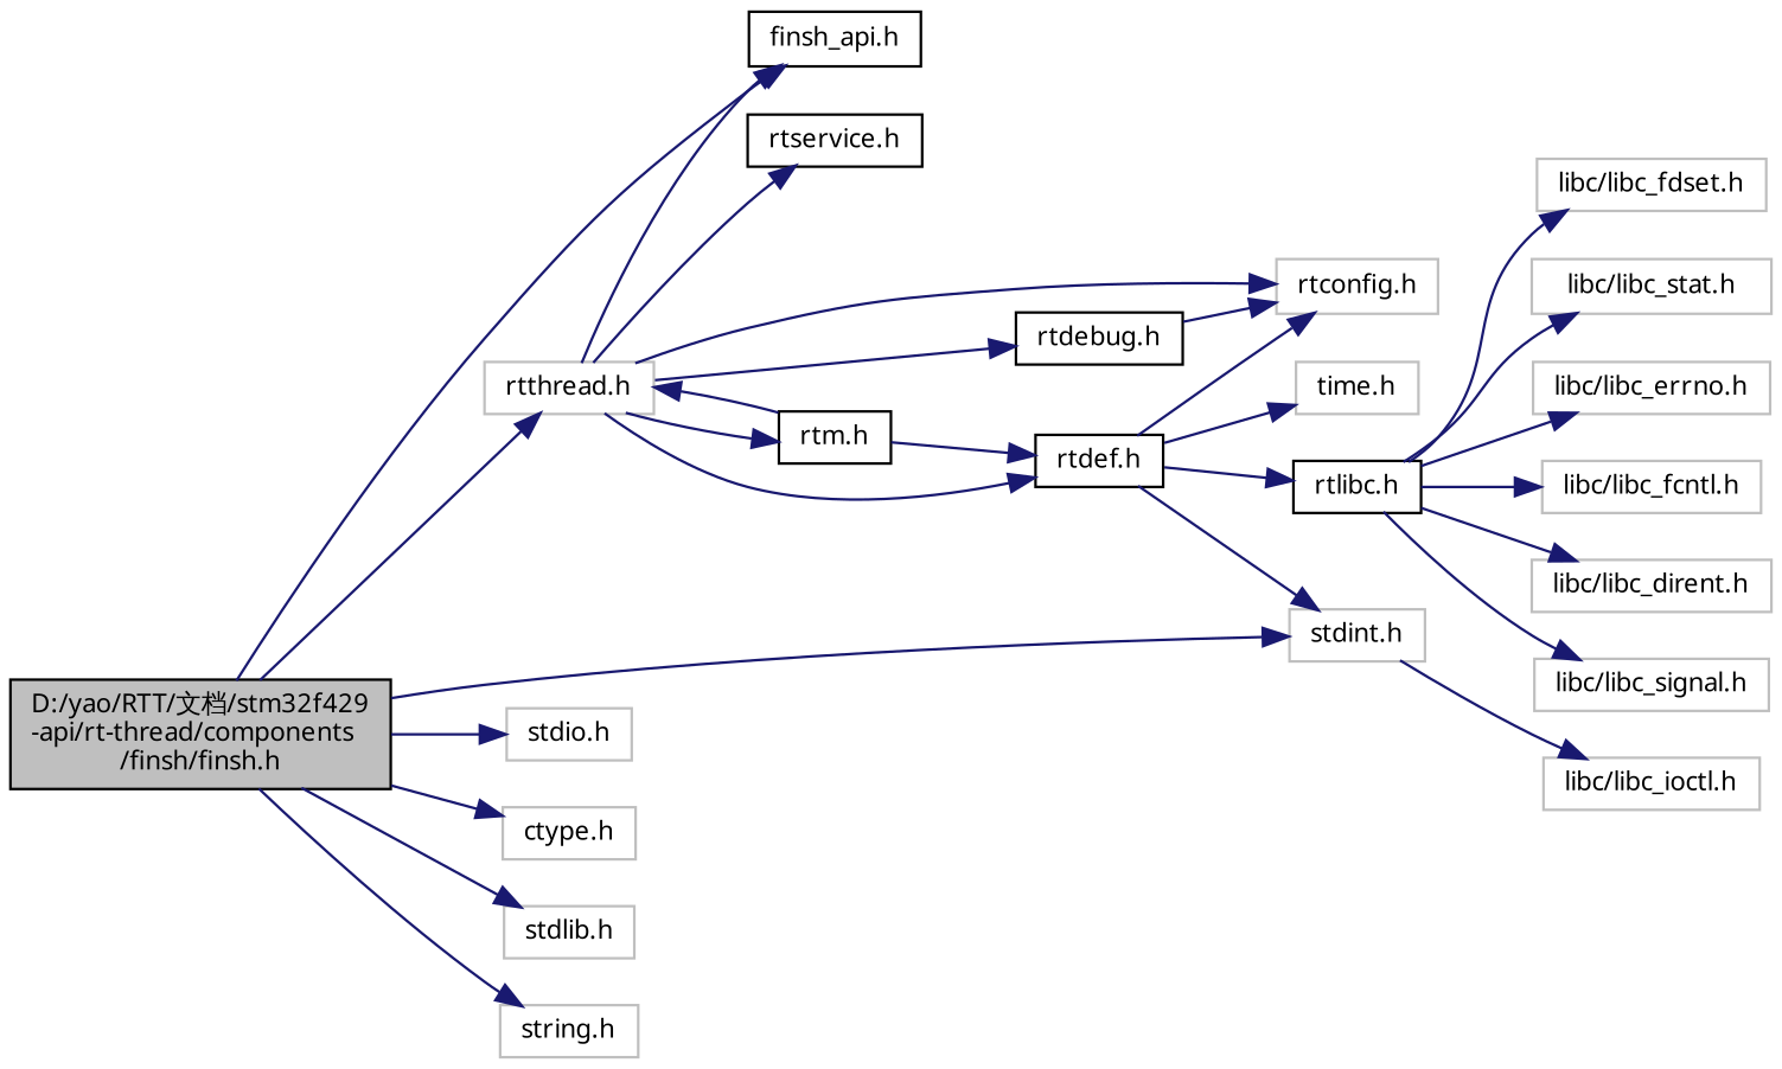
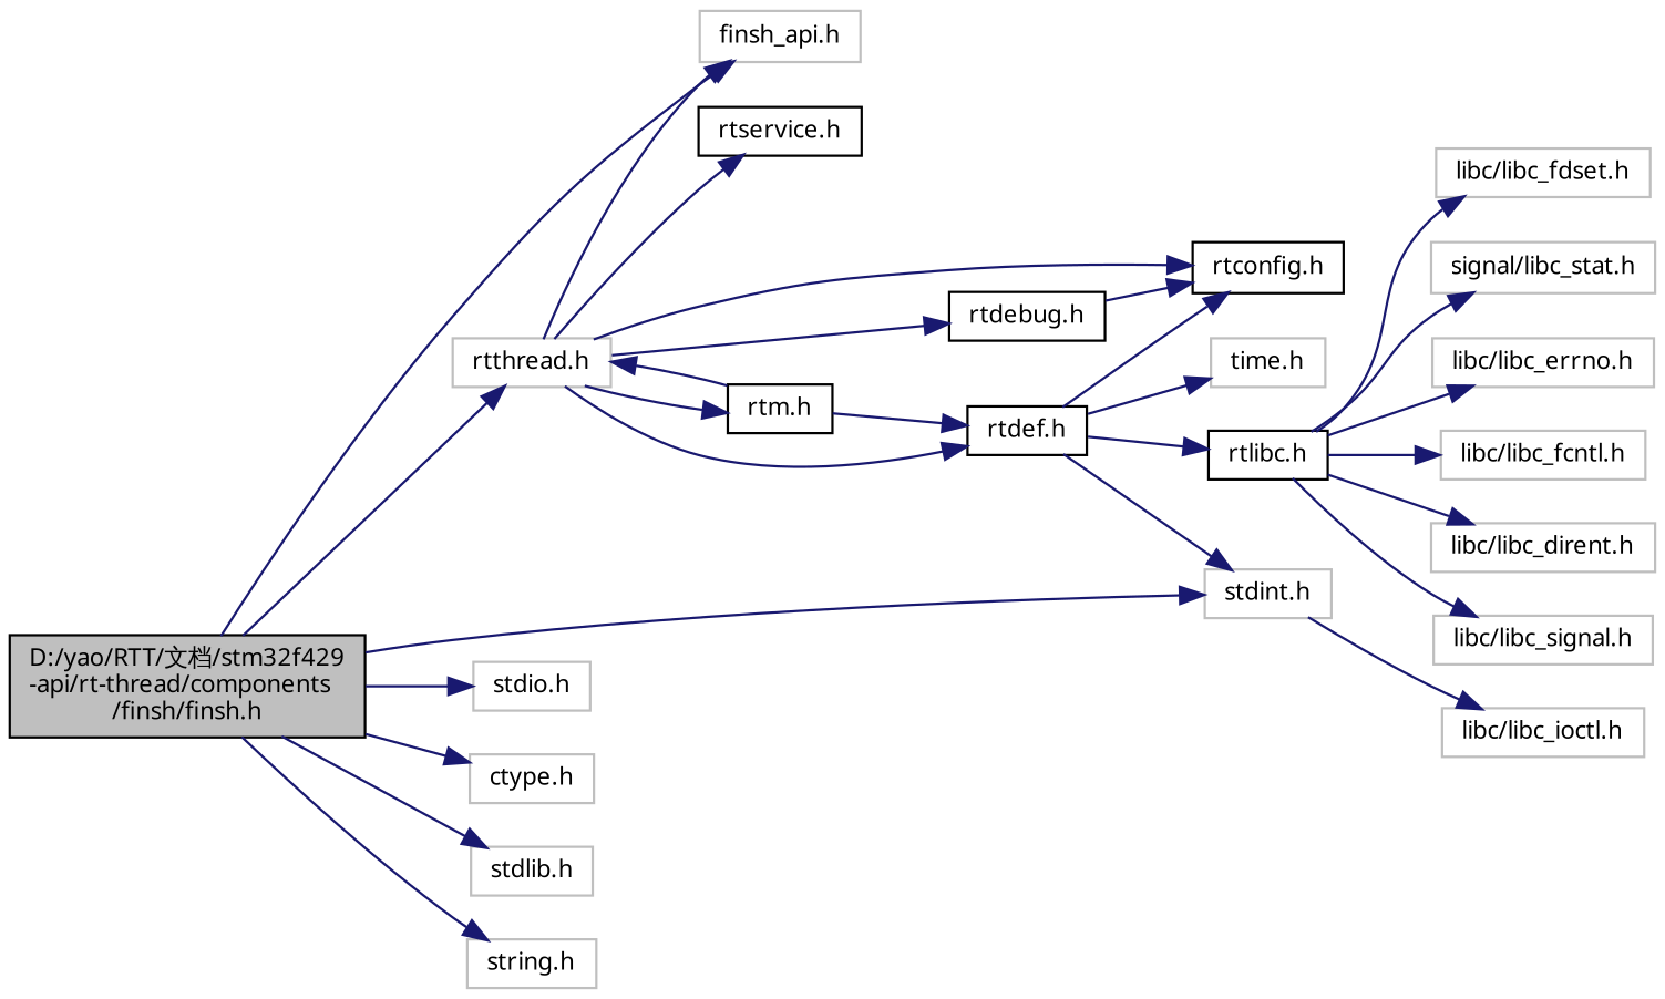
  digraph {
    rankdir=LR
    node [color=grey75 fillcolor=white fontname="FreeSans.ttf" fontsize=10 shape=record style=filled]
    edge [color=midnightblue fontname="FreeSans.ttf" fontsize=10 labelfontname="FreeSans.ttf" labelfontsize=10 style=solid]
    n1 [color=black fillcolor=grey75 fontcolor=black height=0.2 label="D:/yao/RTT/文档/stm32f429\l-api/rt-thread/components\l/finsh/finsh.h" width=0.4]
    n2 [height=0.2 label="rtthread.h" width=0.4]
    n3 [height=0.2 label="stdint.h" width=0.4]
-   n4 [color=black height=0.2 label="finsh_api.h" width=0.4]
+   n4 [height=0.2 label="finsh_api.h" width=0.4]
    n5 [height=0.2 label="stdio.h" width=0.4]
    n6 [height=0.2 label="ctype.h" width=0.4]
    n7 [height=0.2 label="stdlib.h" width=0.4]
    n8 [height=0.2 label="string.h" width=0.4]
-   n9 [height=0.2 label="rtconfig.h" width=0.4]
+   n9 [color=black height=0.2 label="rtconfig.h" width=0.4]
    n10 [color=black height=0.2 label="rtdebug.h" width=0.4]
    n11 [color=black height=0.2 label="rtdef.h" width=0.4]
    n12 [color=black height=0.2 label="rtservice.h" width=0.4]
    n13 [color=black height=0.2 label="rtm.h" width=0.4]
    n14 [height=0.2 label="libc/libc_ioctl.h" width=0.4]
    n15 [color=black height=0.2 label="rtlibc.h" width=0.4]
    n16 [height=0.2 label="time.h" width=0.4]
-   n17 [height=0.2 label="libc/libc_stat.h" width=0.4]
+   n17 [height=0.2 label="signal/libc_stat.h" width=0.4]
    n18 [height=0.2 label="libc/libc_errno.h" width=0.4]
    n19 [height=0.2 label="libc/libc_fcntl.h" width=0.4]
    n20 [height=0.2 label="libc/libc_dirent.h" width=0.4]
    n21 [height=0.2 label="libc/libc_signal.h" width=0.4]
    n22 [height=0.2 label="libc/libc_fdset.h" width=0.4]
    n1 -> n2
    n1 -> n3
    n1 -> n4
    n1 -> n5
    n1 -> n6
    n1 -> n7
    n1 -> n8
    n2 -> n4
    n2 -> n9
    n2 -> n10
    n2 -> n11
    n2 -> n12
    n2 -> n13
    n3 -> n14
    n10 -> n9
    n11 -> n3
    n11 -> n9
    n11 -> n15
    n11 -> n16
    n13 -> n2
    n13 -> n11
    n15 -> n17
    n15 -> n18
    n15 -> n19
    n15 -> n20
    n15 -> n21
    n15 -> n22
  }
